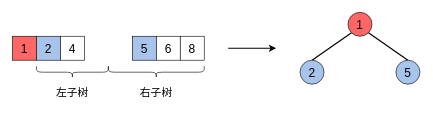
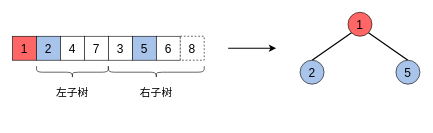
  <mxCell id="0" />
  <mxCell id="1" parent="0" />
  <mxCell id="2" value="1" style="whiteSpace=wrap;html=1;aspect=fixed;fontSize=20;fillColor=#FF6666;" vertex="1" parent="1"><mxGeometry x="20" y="60" width="40" height="40" as="geometry" /></mxCell>
  <mxCell id="3" value="2" style="whiteSpace=wrap;html=1;aspect=fixed;fontSize=20;fillColor=#A9C4EB;" vertex="1" parent="1"><mxGeometry x="60" y="60" width="40" height="40" as="geometry" /></mxCell>
  <mxCell id="4" value="4" style="whiteSpace=wrap;html=1;aspect=fixed;fontSize=20;fillColor=#FFFFFF;" vertex="1" parent="1"><mxGeometry x="100" y="60" width="40" height="40" as="geometry" /></mxCell>
+ <mxCell id="5" value="7" style="whiteSpace=wrap;html=1;aspect=fixed;fontSize=20;fillColor=#FFFFFF;" vertex="1" parent="1"><mxGeometry x="140" y="60" width="40" height="40" as="geometry" /></mxCell>
+ <mxCell id="6" value="3" style="whiteSpace=wrap;html=1;aspect=fixed;fontSize=20;fillColor=#FFFFFF;" vertex="1" parent="1"><mxGeometry x="180" y="60" width="40" height="40" as="geometry" /></mxCell>
  <mxCell id="7" value="5" style="whiteSpace=wrap;html=1;aspect=fixed;fontSize=20;fillColor=#A9C4EB;" vertex="1" parent="1"><mxGeometry x="220" y="60" width="40" height="40" as="geometry" /></mxCell>
  <mxCell id="8" value="6" style="whiteSpace=wrap;html=1;aspect=fixed;fontSize=20;fillColor=#FFFFFF;" vertex="1" parent="1"><mxGeometry x="260" y="60" width="40" height="40" as="geometry" /></mxCell>
- <mxCell id="9" value="8" style="whiteSpace=wrap;html=1;aspect=fixed;fontSize=20;fillColor=#FFFFFF;" vertex="1" parent="1"><mxGeometry x="300" y="60" width="40" height="40" as="geometry" /></mxCell>
+ <mxCell id="9" value="8" style="whiteSpace=wrap;html=1;aspect=fixed;fontSize=20;fillColor=#FFFFFF;dashed=1;" vertex="1" parent="1"><mxGeometry x="300" y="60" width="40" height="40" as="geometry" /></mxCell>
  <mxCell id="10" style="rounded=0;orthogonalLoop=1;jettySize=auto;html=1;exitX=0;exitY=1;exitDx=0;exitDy=0;entryX=0.5;entryY=0;entryDx=0;entryDy=0;fontSize=18;endArrow=none;endFill=0;strokeWidth=2;" edge="1" parent="1" source="12" target="18"><mxGeometry relative="1" as="geometry" /></mxCell>
  <mxCell id="11" style="edgeStyle=none;rounded=0;orthogonalLoop=1;jettySize=auto;html=1;exitX=1;exitY=1;exitDx=0;exitDy=0;entryX=0.5;entryY=0;entryDx=0;entryDy=0;strokeWidth=2;fontSize=18;endArrow=none;endFill=0;" edge="1" parent="1" source="12" target="19"><mxGeometry relative="1" as="geometry" /></mxCell>
  <mxCell id="12" value="1" style="ellipse;whiteSpace=wrap;html=1;aspect=fixed;fillColor=#FF6666;fontSize=20;" vertex="1" parent="1"><mxGeometry x="580" y="20" width="40" height="40" as="geometry" /></mxCell>
  <mxCell id="13" value="" style="endArrow=classic;html=1;rounded=0;fontSize=20;strokeWidth=2;" edge="1" parent="1"><mxGeometry width="50" height="50" relative="1" as="geometry"><mxPoint x="380" y="80" as="sourcePoint" /><mxPoint x="460" y="80" as="targetPoint" /></mxGeometry></mxCell>
  <mxCell id="14" value="" style="shape=curlyBracket;whiteSpace=wrap;html=1;rounded=1;labelPosition=left;verticalLabelPosition=middle;align=right;verticalAlign=middle;fillColor=#A9C4EB;rotation=-90;" vertex="1" parent="1"><mxGeometry x="110" y="60" width="20" height="120" as="geometry" /></mxCell>
  <mxCell id="15" value="" style="shape=curlyBracket;whiteSpace=wrap;html=1;rounded=1;labelPosition=left;verticalLabelPosition=middle;align=right;verticalAlign=middle;fillColor=#A9C4EB;rotation=-90;" vertex="1" parent="1"><mxGeometry x="250" y="40" width="20" height="160" as="geometry" /></mxCell>
  <mxCell id="16" value="左子树" style="text;html=1;strokeColor=none;fillColor=none;align=center;verticalAlign=middle;whiteSpace=wrap;rounded=0;fontSize=18;" vertex="1" parent="1"><mxGeometry x="90" y="140" width="60" height="30" as="geometry" /></mxCell>
  <mxCell id="17" value="右子树" style="text;html=1;strokeColor=none;fillColor=none;align=center;verticalAlign=middle;whiteSpace=wrap;rounded=0;fontSize=18;" vertex="1" parent="1"><mxGeometry x="230" y="140" width="60" height="30" as="geometry" /></mxCell>
  <mxCell id="18" value="2" style="ellipse;whiteSpace=wrap;html=1;aspect=fixed;fillColor=#A9C4EB;fontSize=20;" vertex="1" parent="1"><mxGeometry x="500" y="100" width="40" height="40" as="geometry" /></mxCell>
  <mxCell id="19" value="5" style="ellipse;whiteSpace=wrap;html=1;aspect=fixed;fillColor=#A9C4EB;fontSize=20;" vertex="1" parent="1"><mxGeometry x="660" y="100" width="40" height="40" as="geometry" /></mxCell>
